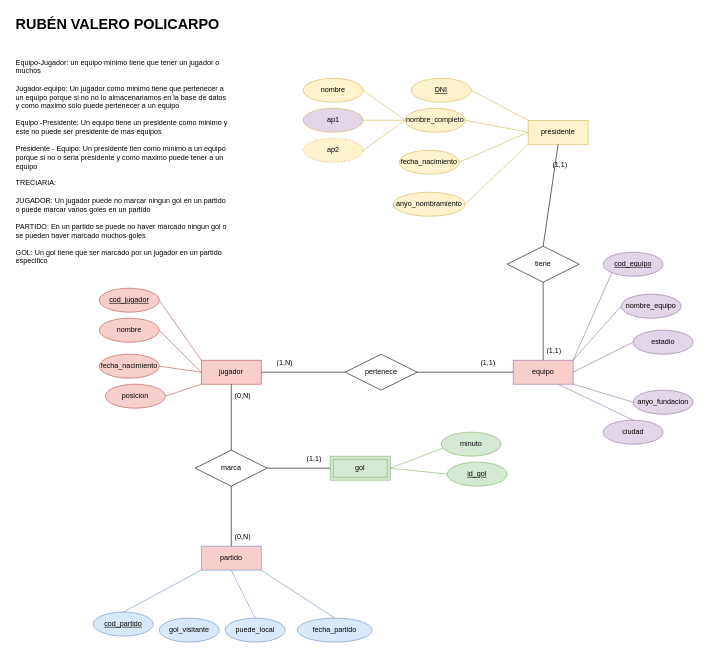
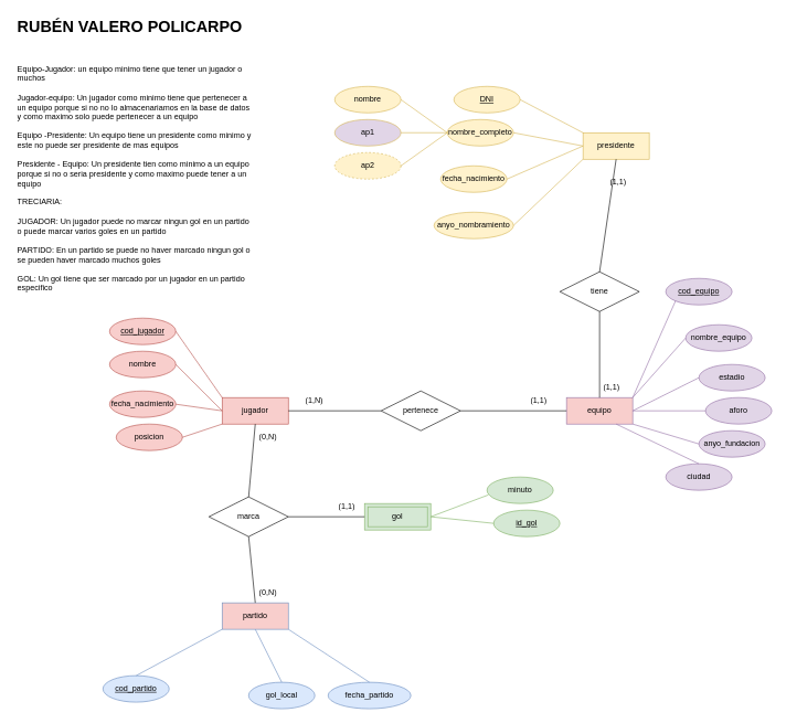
  <mxCell id="0" />
  <mxCell id="1" parent="0" />
  <mxCell id="2" value="partido" style="whiteSpace=wrap;html=1;align=center;fillColor=#f8cecc;strokeColor=#6c8ebf;" vertex="1" parent="1"><mxGeometry x="335" y="910" width="100" height="40" as="geometry" /></mxCell>
  <mxCell id="3" value="presidente" style="whiteSpace=wrap;html=1;align=center;fillColor=#fff2cc;strokeColor=#d6b656;" vertex="1" parent="1"><mxGeometry x="880" y="200" width="100" height="40" as="geometry" /></mxCell>
  <mxCell id="4" value="equipo" style="whiteSpace=wrap;html=1;align=center;fillColor=#f8cecc;strokeColor=#9673a6;" vertex="1" parent="1"><mxGeometry x="855" y="600" width="100" height="40" as="geometry" /></mxCell>
  <mxCell id="5" value="jugador" style="whiteSpace=wrap;html=1;align=center;fillColor=#f8cecc;strokeColor=#b85450;" vertex="1" parent="1"><mxGeometry x="335" y="600" width="100" height="40" as="geometry" /></mxCell>
  <mxCell id="6" value="nombre" style="ellipse;whiteSpace=wrap;html=1;align=center;fillColor=#f8cecc;strokeColor=#b85450;" vertex="1" parent="1"><mxGeometry x="165" y="530" width="100" height="40" as="geometry" /></mxCell>
  <mxCell id="7" value="posicion" style="ellipse;whiteSpace=wrap;html=1;align=center;fillColor=#f8cecc;strokeColor=#b85450;" vertex="1" parent="1"><mxGeometry x="175" y="640" width="100" height="40" as="geometry" /></mxCell>
  <mxCell id="8" value="fecha_nacimiento" style="ellipse;whiteSpace=wrap;html=1;align=center;fillColor=#f8cecc;strokeColor=#b85450;" vertex="1" parent="1"><mxGeometry x="165" y="590" width="100" height="40" as="geometry" /></mxCell>
  <mxCell id="9" value="cod_jugador" style="ellipse;whiteSpace=wrap;html=1;align=center;fontStyle=4;fillColor=#f8cecc;strokeColor=#b85450;" vertex="1" parent="1"><mxGeometry x="165" y="480" width="100" height="40" as="geometry" /></mxCell>
  <mxCell id="10" value="" style="endArrow=none;html=1;rounded=0;exitX=1;exitY=0.5;exitDx=0;exitDy=0;entryX=0;entryY=0;entryDx=0;entryDy=0;fillColor=#f8cecc;strokeColor=#b85450;" edge="1" parent="1" source="9" target="5"><mxGeometry relative="1" as="geometry"><mxPoint x="625" y="750" as="sourcePoint" /><mxPoint x="785" y="750" as="targetPoint" /></mxGeometry></mxCell>
  <mxCell id="11" value="" style="endArrow=none;html=1;rounded=0;exitX=1;exitY=0.5;exitDx=0;exitDy=0;entryX=0;entryY=0.5;entryDx=0;entryDy=0;fillColor=#f8cecc;strokeColor=#b85450;" edge="1" parent="1" source="6" target="5"><mxGeometry relative="1" as="geometry"><mxPoint x="355" y="550" as="sourcePoint" /><mxPoint x="395" y="610" as="targetPoint" /></mxGeometry></mxCell>
  <mxCell id="12" value="" style="endArrow=none;html=1;rounded=0;exitX=1;exitY=0.5;exitDx=0;exitDy=0;entryX=0;entryY=0.5;entryDx=0;entryDy=0;fillColor=#f8cecc;strokeColor=#b85450;" edge="1" parent="1" source="8" target="5"><mxGeometry relative="1" as="geometry"><mxPoint x="625" y="750" as="sourcePoint" /><mxPoint x="785" y="750" as="targetPoint" /></mxGeometry></mxCell>
  <mxCell id="13" value="" style="endArrow=none;html=1;rounded=0;exitX=1;exitY=0.5;exitDx=0;exitDy=0;entryX=0;entryY=1;entryDx=0;entryDy=0;fillColor=#f8cecc;strokeColor=#b85450;" edge="1" parent="1" source="7" target="5"><mxGeometry relative="1" as="geometry"><mxPoint x="275" y="620" as="sourcePoint" /><mxPoint x="345" y="630" as="targetPoint" /></mxGeometry></mxCell>
  <mxCell id="14" value="estadio" style="ellipse;whiteSpace=wrap;html=1;align=center;fillColor=#e1d5e7;strokeColor=#9673a6;" vertex="1" parent="1"><mxGeometry x="1055" y="550" width="100" height="40" as="geometry" /></mxCell>
  <mxCell id="15" value="ciudad" style="ellipse;whiteSpace=wrap;html=1;align=center;fillColor=#e1d5e7;strokeColor=#9673a6;" vertex="1" parent="1"><mxGeometry x="1005" y="700" width="100" height="40" as="geometry" /></mxCell>
  <mxCell id="16" value="anyo_fundacion" style="ellipse;whiteSpace=wrap;html=1;align=center;fillColor=#e1d5e7;strokeColor=#9673a6;" vertex="1" parent="1"><mxGeometry x="1055" y="650" width="100" height="40" as="geometry" /></mxCell>
+ <mxCell id="17" value="aforo" style="ellipse;whiteSpace=wrap;html=1;align=center;fillColor=#e1d5e7;strokeColor=#9673a6;" vertex="1" parent="1"><mxGeometry x="1065" y="600" width="100" height="40" as="geometry" /></mxCell>
  <mxCell id="18" value="nombre_equipo" style="ellipse;whiteSpace=wrap;html=1;align=center;fillColor=#e1d5e7;strokeColor=#9673a6;" vertex="1" parent="1"><mxGeometry x="1035" y="490" width="100" height="40" as="geometry" /></mxCell>
  <mxCell id="19" value="cod_equipo" style="ellipse;whiteSpace=wrap;html=1;align=center;fontStyle=4;fillColor=#e1d5e7;strokeColor=#9673a6;" vertex="1" parent="1"><mxGeometry x="1005" y="420" width="100" height="40" as="geometry" /></mxCell>
  <mxCell id="20" value="" style="endArrow=none;html=1;rounded=0;exitX=0;exitY=1;exitDx=0;exitDy=0;entryX=1;entryY=0;entryDx=0;entryDy=0;fillColor=#e1d5e7;strokeColor=#9673a6;" edge="1" parent="1" source="19" target="4"><mxGeometry relative="1" as="geometry"><mxPoint x="715" y="740" as="sourcePoint" /><mxPoint x="875" y="740" as="targetPoint" /></mxGeometry></mxCell>
  <mxCell id="21" value="" style="endArrow=none;html=1;rounded=0;exitX=0;exitY=0.5;exitDx=0;exitDy=0;entryX=1;entryY=0;entryDx=0;entryDy=0;fillColor=#e1d5e7;strokeColor=#9673a6;" edge="1" parent="1" source="18" target="4"><mxGeometry relative="1" as="geometry"><mxPoint x="925" y="540" as="sourcePoint" /><mxPoint x="915" y="610" as="targetPoint" /></mxGeometry></mxCell>
  <mxCell id="22" value="" style="endArrow=none;html=1;rounded=0;exitX=0;exitY=0.5;exitDx=0;exitDy=0;entryX=1;entryY=0.5;entryDx=0;entryDy=0;fillColor=#e1d5e7;strokeColor=#9673a6;" edge="1" parent="1" source="14" target="4"><mxGeometry relative="1" as="geometry"><mxPoint x="1005" y="540" as="sourcePoint" /><mxPoint x="965" y="610" as="targetPoint" /></mxGeometry></mxCell>
+ <mxCell id="23" value="" style="endArrow=none;html=1;rounded=0;exitX=0;exitY=0.5;exitDx=0;exitDy=0;entryX=1;entryY=0.5;entryDx=0;entryDy=0;fillColor=#e1d5e7;strokeColor=#9673a6;" edge="1" parent="1" source="17" target="4"><mxGeometry relative="1" as="geometry"><mxPoint x="1015" y="590" as="sourcePoint" /><mxPoint x="965" y="610" as="targetPoint" /></mxGeometry></mxCell>
  <mxCell id="24" value="" style="endArrow=none;html=1;rounded=0;exitX=0;exitY=0.5;exitDx=0;exitDy=0;entryX=1;entryY=1;entryDx=0;entryDy=0;fillColor=#e1d5e7;strokeColor=#9673a6;" edge="1" parent="1" source="16" target="4"><mxGeometry relative="1" as="geometry"><mxPoint x="1015" y="650" as="sourcePoint" /><mxPoint x="965" y="630" as="targetPoint" /></mxGeometry></mxCell>
  <mxCell id="25" value="" style="endArrow=none;html=1;rounded=0;exitX=0.5;exitY=0;exitDx=0;exitDy=0;entryX=0.75;entryY=1;entryDx=0;entryDy=0;fillColor=#e1d5e7;strokeColor=#9673a6;" edge="1" parent="1" source="15" target="4"><mxGeometry relative="1" as="geometry"><mxPoint x="1015" y="700" as="sourcePoint" /><mxPoint x="965" y="650" as="targetPoint" /></mxGeometry></mxCell>
  <mxCell id="26" value="fecha_partido" style="ellipse;whiteSpace=wrap;html=1;align=center;fillColor=#dae8fc;strokeColor=#6c8ebf;" vertex="1" parent="1"><mxGeometry x="495" y="1030" width="125" height="40" as="geometry" /></mxCell>
- <mxCell id="27" value="gol_visitante" style="ellipse;whiteSpace=wrap;html=1;align=center;fillColor=#dae8fc;strokeColor=#6c8ebf;" vertex="1" parent="1"><mxGeometry x="265" y="1030" width="100" height="40" as="geometry" /></mxCell>
- <mxCell id="28" value="puede_local" style="ellipse;whiteSpace=wrap;html=1;align=center;fillColor=#dae8fc;strokeColor=#6c8ebf;" vertex="1" parent="1"><mxGeometry x="375" y="1030" width="100" height="40" as="geometry" /></mxCell>
+ <mxCell id="28" value="gol_local" style="ellipse;whiteSpace=wrap;html=1;align=center;fillColor=#dae8fc;strokeColor=#6c8ebf;" vertex="1" parent="1"><mxGeometry x="375" y="1030" width="100" height="40" as="geometry" /></mxCell>
  <mxCell id="29" value="cod_partido" style="ellipse;whiteSpace=wrap;html=1;align=center;fontStyle=4;fillColor=#dae8fc;strokeColor=#6c8ebf;" vertex="1" parent="1"><mxGeometry x="155" y="1020" width="100" height="40" as="geometry" /></mxCell>
  <mxCell id="30" value="" style="endArrow=none;html=1;rounded=0;entryX=0.5;entryY=0;entryDx=0;entryDy=0;exitX=0;exitY=1;exitDx=0;exitDy=0;fillColor=#dae8fc;strokeColor=#6c8ebf;" edge="1" parent="1" source="2" target="29"><mxGeometry relative="1" as="geometry"><mxPoint x="365" y="890" as="sourcePoint" /><mxPoint x="525" y="890" as="targetPoint" /></mxGeometry></mxCell>
  <mxCell id="31" value="" style="endArrow=none;html=1;rounded=0;entryX=0.5;entryY=0;entryDx=0;entryDy=0;exitX=0.5;exitY=1;exitDx=0;exitDy=0;fillColor=#dae8fc;strokeColor=#6c8ebf;" edge="1" parent="1" source="2" target="28"><mxGeometry relative="1" as="geometry"><mxPoint x="455" y="920" as="sourcePoint" /><mxPoint x="585" y="860" as="targetPoint" /></mxGeometry></mxCell>
  <mxCell id="32" value="" style="endArrow=none;html=1;rounded=0;entryX=0.5;entryY=0;entryDx=0;entryDy=0;exitX=1;exitY=1;exitDx=0;exitDy=0;fillColor=#dae8fc;strokeColor=#6c8ebf;" edge="1" parent="1" source="2" target="26"><mxGeometry relative="1" as="geometry"><mxPoint x="455" y="940" as="sourcePoint" /><mxPoint x="575" y="980" as="targetPoint" /></mxGeometry></mxCell>
  <mxCell id="33" value="minuto" style="ellipse;whiteSpace=wrap;html=1;align=center;fillColor=#d5e8d4;strokeColor=#82b366;" vertex="1" parent="1"><mxGeometry x="735" y="720" width="100" height="40" as="geometry" /></mxCell>
  <mxCell id="34" value="id_gol" style="ellipse;whiteSpace=wrap;html=1;align=center;fontStyle=4;fillColor=#d5e8d4;strokeColor=#82b366;" vertex="1" parent="1"><mxGeometry x="745" y="770" width="100" height="40" as="geometry" /></mxCell>
  <mxCell id="35" value="" style="endArrow=none;html=1;rounded=0;entryX=1;entryY=0.5;entryDx=0;entryDy=0;fillColor=#d5e8d4;strokeColor=#82b366;exitX=0.02;exitY=0.675;exitDx=0;exitDy=0;exitPerimeter=0;" edge="1" parent="1" source="33" target="57"><mxGeometry relative="1" as="geometry"><mxPoint x="745" y="740" as="sourcePoint" /><mxPoint x="600" y="820" as="targetPoint" /></mxGeometry></mxCell>
  <mxCell id="36" value="" style="endArrow=none;html=1;rounded=0;entryX=1;entryY=0.5;entryDx=0;entryDy=0;exitX=0;exitY=0.5;exitDx=0;exitDy=0;fillColor=#d5e8d4;strokeColor=#82b366;" edge="1" parent="1" source="34" target="57"><mxGeometry relative="1" as="geometry"><mxPoint x="540" y="880" as="sourcePoint" /><mxPoint x="600" y="820" as="targetPoint" /></mxGeometry></mxCell>
  <mxCell id="37" value="fecha_nacimiento" style="ellipse;whiteSpace=wrap;html=1;align=center;fillColor=#fff2cc;strokeColor=#d6b656;" vertex="1" parent="1"><mxGeometry x="665" y="250" width="100" height="40" as="geometry" /></mxCell>
  <mxCell id="38" value="anyo_nombramiento" style="ellipse;whiteSpace=wrap;html=1;align=center;fillColor=#fff2cc;strokeColor=#d6b656;" vertex="1" parent="1"><mxGeometry x="655" y="320" width="120" height="40" as="geometry" /></mxCell>
  <mxCell id="39" value="nombre_completo" style="ellipse;whiteSpace=wrap;html=1;align=center;fillColor=#fff2cc;strokeColor=#d6b656;" vertex="1" parent="1"><mxGeometry x="675" y="180" width="100" height="40" as="geometry" /></mxCell>
  <mxCell id="40" value="DNI" style="ellipse;whiteSpace=wrap;html=1;align=center;fontStyle=4;fillColor=#fff2cc;strokeColor=#d6b656;" vertex="1" parent="1"><mxGeometry x="685" y="130" width="100" height="40" as="geometry" /></mxCell>
  <mxCell id="41" value="nombre" style="ellipse;whiteSpace=wrap;html=1;align=center;fillColor=#fff2cc;strokeColor=#d6b656;" vertex="1" parent="1"><mxGeometry x="505" y="130" width="100" height="40" as="geometry" /></mxCell>
  <mxCell id="42" value="ap1" style="ellipse;whiteSpace=wrap;html=1;align=center;fillColor=#e1d5e7;strokeColor=#d6b656;" vertex="1" parent="1"><mxGeometry x="505" y="180" width="100" height="40" as="geometry" /></mxCell>
  <mxCell id="43" value="ap2" style="ellipse;whiteSpace=wrap;html=1;align=center;dashed=1;fillColor=#fff2cc;strokeColor=#d6b656;" vertex="1" parent="1"><mxGeometry x="505" y="230" width="100" height="40" as="geometry" /></mxCell>
  <mxCell id="44" value="" style="endArrow=none;html=1;rounded=0;exitX=1;exitY=0.5;exitDx=0;exitDy=0;entryX=0;entryY=0;entryDx=0;entryDy=0;fillColor=#fff2cc;strokeColor=#d6b656;" edge="1" parent="1" source="40" target="3"><mxGeometry relative="1" as="geometry"><mxPoint x="965" y="200" as="sourcePoint" /><mxPoint x="1125" y="200" as="targetPoint" /></mxGeometry></mxCell>
  <mxCell id="45" value="" style="endArrow=none;html=1;rounded=0;exitX=1;exitY=0.5;exitDx=0;exitDy=0;entryX=0;entryY=0.5;entryDx=0;entryDy=0;fillColor=#fff2cc;strokeColor=#d6b656;" edge="1" parent="1" source="39" target="3"><mxGeometry relative="1" as="geometry"><mxPoint x="795" y="160" as="sourcePoint" /><mxPoint x="855" y="230" as="targetPoint" /></mxGeometry></mxCell>
  <mxCell id="46" value="" style="endArrow=none;html=1;rounded=0;exitX=1;exitY=0.5;exitDx=0;exitDy=0;entryX=0;entryY=0.5;entryDx=0;entryDy=0;fillColor=#fff2cc;strokeColor=#d6b656;" edge="1" parent="1" source="37" target="3"><mxGeometry relative="1" as="geometry"><mxPoint x="785" y="210" as="sourcePoint" /><mxPoint x="855" y="250" as="targetPoint" /></mxGeometry></mxCell>
  <mxCell id="47" value="" style="endArrow=none;html=1;rounded=0;exitX=1;exitY=0.5;exitDx=0;exitDy=0;entryX=0;entryY=1;entryDx=0;entryDy=0;fillColor=#fff2cc;strokeColor=#d6b656;" edge="1" parent="1" source="38" target="3"><mxGeometry relative="1" as="geometry"><mxPoint x="775" y="280" as="sourcePoint" /><mxPoint x="855" y="250" as="targetPoint" /></mxGeometry></mxCell>
  <mxCell id="48" value="" style="endArrow=none;html=1;rounded=0;exitX=0;exitY=0.5;exitDx=0;exitDy=0;entryX=1;entryY=0.5;entryDx=0;entryDy=0;fillColor=#fff2cc;strokeColor=#d6b656;" edge="1" parent="1" source="39" target="41"><mxGeometry relative="1" as="geometry"><mxPoint x="785" y="350" as="sourcePoint" /><mxPoint x="855" y="270" as="targetPoint" /></mxGeometry></mxCell>
  <mxCell id="49" value="" style="endArrow=none;html=1;rounded=0;exitX=0;exitY=0.5;exitDx=0;exitDy=0;entryX=1;entryY=0.5;entryDx=0;entryDy=0;fillColor=#fff2cc;strokeColor=#d6b656;" edge="1" parent="1" source="39" target="42"><mxGeometry relative="1" as="geometry"><mxPoint x="685" y="210" as="sourcePoint" /><mxPoint x="615" y="160" as="targetPoint" /></mxGeometry></mxCell>
  <mxCell id="50" value="" style="endArrow=none;html=1;rounded=0;exitX=0;exitY=0.5;exitDx=0;exitDy=0;entryX=1;entryY=0.5;entryDx=0;entryDy=0;fillColor=#fff2cc;strokeColor=#d6b656;" edge="1" parent="1" source="39" target="43"><mxGeometry relative="1" as="geometry"><mxPoint x="685" y="210" as="sourcePoint" /><mxPoint x="615" y="210" as="targetPoint" /></mxGeometry></mxCell>
  <mxCell id="51" value="pertenece" style="shape=rhombus;perimeter=rhombusPerimeter;whiteSpace=wrap;html=1;align=center;" vertex="1" parent="1"><mxGeometry x="575" y="590" width="120" height="60" as="geometry" /></mxCell>
  <mxCell id="52" value="" style="endArrow=none;html=1;rounded=0;exitX=1;exitY=0.5;exitDx=0;exitDy=0;entryX=0;entryY=0.5;entryDx=0;entryDy=0;" edge="1" parent="1" source="5" target="51"><mxGeometry relative="1" as="geometry"><mxPoint x="395" y="750" as="sourcePoint" /><mxPoint x="555" y="750" as="targetPoint" /></mxGeometry></mxCell>
  <mxCell id="53" value="" style="endArrow=none;html=1;rounded=0;exitX=0;exitY=0.5;exitDx=0;exitDy=0;entryX=1;entryY=0.5;entryDx=0;entryDy=0;" edge="1" parent="1" source="4" target="51"><mxGeometry relative="1" as="geometry"><mxPoint x="445" y="630" as="sourcePoint" /><mxPoint x="585" y="630" as="targetPoint" /></mxGeometry></mxCell>
  <mxCell id="54" value="(1,1)" style="text;strokeColor=none;fillColor=none;spacingLeft=4;spacingRight=4;overflow=hidden;rotatable=0;points=[[0,0.5],[1,0.5]];portConstraint=eastwest;fontSize=12;whiteSpace=wrap;html=1;" vertex="1" parent="1"><mxGeometry x="795" y="590" width="40" height="30" as="geometry" /></mxCell>
  <mxCell id="55" value="(1,N)" style="text;strokeColor=none;fillColor=none;spacingLeft=4;spacingRight=4;overflow=hidden;rotatable=0;points=[[0,0.5],[1,0.5]];portConstraint=eastwest;fontSize=12;whiteSpace=wrap;html=1;" vertex="1" parent="1"><mxGeometry x="455" y="590" width="40" height="30" as="geometry" /></mxCell>
  <mxCell id="56" value="Equipo-Jugador: un equipo minimo tiene que tener un jugador o muchos&lt;br&gt;&lt;br&gt;Jugador-equipo: Un jugador como minimo tiene que pertenecer a un equipo porque si no no lo almacenariamos en la base de datos y como maximo solo puede pertenecer a un equipo&lt;br&gt;&lt;br&gt;Equipo -Presidente: Un equipo tiene un presidente como minimo y este no puede ser presidente de mas equipos&lt;br&gt;&lt;br&gt;Presidente - Equipo: Un presidente tien como minimo a un equipo porque si no o seria presidente y como maximo puede tener a un equipo&lt;br&gt;&lt;br&gt;TRECIARIA:&lt;br&gt;&lt;br&gt;JUGADOR: Un jugador puede no marcar ningun gol en un partido o puede marcar varios goles en un partido&lt;br&gt;&lt;br&gt;PARTIDO: En un partido se puede no haver marcado ningun gol o se pueden haver marcado muchos goles&lt;br&gt;&lt;br&gt;GOL: Un gol tiene que ser marcado por un jugador en un partido especifico" style="text;strokeColor=none;fillColor=none;spacingLeft=4;spacingRight=4;overflow=hidden;rotatable=0;points=[[0,0.5],[1,0.5]];portConstraint=eastwest;fontSize=12;whiteSpace=wrap;html=1;" vertex="1" parent="1"><mxGeometry x="20" y="90" width="370" height="370" as="geometry" /></mxCell>
  <mxCell id="57" value="gol" style="shape=ext;margin=3;double=1;whiteSpace=wrap;html=1;align=center;fillColor=#d5e8d4;strokeColor=#82b366;" vertex="1" parent="1"><mxGeometry x="550" y="760" width="100" height="40" as="geometry" /></mxCell>
- <mxCell id="58" value="marca" style="shape=rhombus;perimeter=rhombusPerimeter;whiteSpace=wrap;html=1;align=center;" vertex="1" parent="1"><mxGeometry x="325" y="750" width="120" height="60" as="geometry" /></mxCell>
+ <mxCell id="58" value="marca" style="shape=rhombus;perimeter=rhombusPerimeter;whiteSpace=wrap;html=1;align=center;" vertex="1" parent="1"><mxGeometry x="315" y="750" width="120" height="60" as="geometry" /></mxCell>
  <mxCell id="59" value="" style="endArrow=none;html=1;rounded=0;exitX=0.5;exitY=1;exitDx=0;exitDy=0;entryX=0.5;entryY=0;entryDx=0;entryDy=0;" edge="1" parent="1" source="5" target="58"><mxGeometry relative="1" as="geometry"><mxPoint x="545" y="750" as="sourcePoint" /><mxPoint x="705" y="750" as="targetPoint" /></mxGeometry></mxCell>
  <mxCell id="60" value="" style="endArrow=none;html=1;rounded=0;entryX=0.5;entryY=1;entryDx=0;entryDy=0;exitX=0.5;exitY=0;exitDx=0;exitDy=0;" edge="1" parent="1" source="2" target="58"><mxGeometry relative="1" as="geometry"><mxPoint x="385" y="840" as="sourcePoint" /><mxPoint x="365" y="770" as="targetPoint" /></mxGeometry></mxCell>
  <mxCell id="61" value="(0,N)" style="text;strokeColor=none;fillColor=none;spacingLeft=4;spacingRight=4;overflow=hidden;rotatable=0;points=[[0,0.5],[1,0.5]];portConstraint=eastwest;fontSize=12;whiteSpace=wrap;html=1;" vertex="1" parent="1"><mxGeometry x="385" y="645" width="40" height="30" as="geometry" /></mxCell>
  <mxCell id="62" value="tiene" style="shape=rhombus;perimeter=rhombusPerimeter;whiteSpace=wrap;html=1;align=center;" vertex="1" parent="1"><mxGeometry x="845" y="410" width="120" height="60" as="geometry" /></mxCell>
  <mxCell id="63" value="" style="endArrow=none;html=1;rounded=0;entryX=0.5;entryY=0;entryDx=0;entryDy=0;exitX=0.5;exitY=1;exitDx=0;exitDy=0;" edge="1" parent="1" source="62" target="4"><mxGeometry relative="1" as="geometry"><mxPoint x="675" y="480" as="sourcePoint" /><mxPoint x="835" y="480" as="targetPoint" /></mxGeometry></mxCell>
  <mxCell id="64" value="" style="endArrow=none;html=1;rounded=0;entryX=0.5;entryY=1;entryDx=0;entryDy=0;exitX=0.5;exitY=0;exitDx=0;exitDy=0;" edge="1" parent="1" source="62" target="3"><mxGeometry relative="1" as="geometry"><mxPoint x="915" y="480" as="sourcePoint" /><mxPoint x="915" y="610" as="targetPoint" /></mxGeometry></mxCell>
  <mxCell id="65" value="(1,1)" style="text;strokeColor=none;fillColor=none;spacingLeft=4;spacingRight=4;overflow=hidden;rotatable=0;points=[[0,0.5],[1,0.5]];portConstraint=eastwest;fontSize=12;whiteSpace=wrap;html=1;" vertex="1" parent="1"><mxGeometry x="915" y="260" width="40" height="30" as="geometry" /></mxCell>
  <mxCell id="66" value="(1,1)" style="text;strokeColor=none;fillColor=none;spacingLeft=4;spacingRight=4;overflow=hidden;rotatable=0;points=[[0,0.5],[1,0.5]];portConstraint=eastwest;fontSize=12;whiteSpace=wrap;html=1;" vertex="1" parent="1"><mxGeometry x="905" y="570" width="40" height="30" as="geometry" /></mxCell>
  <mxCell id="67" value="" style="endArrow=none;html=1;rounded=0;exitX=1;exitY=0.5;exitDx=0;exitDy=0;entryX=0;entryY=0.5;entryDx=0;entryDy=0;" edge="1" parent="1" source="58" target="57"><mxGeometry relative="1" as="geometry"><mxPoint x="355" y="880" as="sourcePoint" /><mxPoint x="515" y="880" as="targetPoint" /></mxGeometry></mxCell>
  <mxCell id="68" value="(0,N)" style="text;strokeColor=none;fillColor=none;spacingLeft=4;spacingRight=4;overflow=hidden;rotatable=0;points=[[0,0.5],[1,0.5]];portConstraint=eastwest;fontSize=12;whiteSpace=wrap;html=1;" vertex="1" parent="1"><mxGeometry x="385" y="880" width="40" height="30" as="geometry" /></mxCell>
  <mxCell id="69" value="(1,1)" style="text;strokeColor=none;fillColor=none;spacingLeft=4;spacingRight=4;overflow=hidden;rotatable=0;points=[[0,0.5],[1,0.5]];portConstraint=eastwest;fontSize=12;whiteSpace=wrap;html=1;" vertex="1" parent="1"><mxGeometry x="505" y="750" width="40" height="30" as="geometry" /></mxCell>
  <mxCell id="70" value="&lt;font style=&quot;font-size: 24px;&quot;&gt;&lt;b&gt;RUBÉN VALERO POLICARPO&lt;/b&gt;&lt;/font&gt;" style="text;strokeColor=none;fillColor=none;spacingLeft=4;spacingRight=4;overflow=hidden;rotatable=0;points=[[0,0.5],[1,0.5]];portConstraint=eastwest;fontSize=12;whiteSpace=wrap;html=1;" vertex="1" parent="1"><mxGeometry x="20" y="20" width="350" height="40" as="geometry" /></mxCell>
